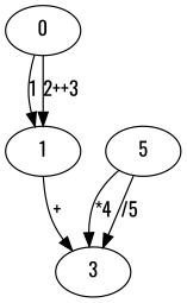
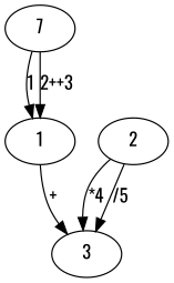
  digraph {
    fontname=Oswald
    node [fontname=Oswald]
    edge [fontname=Oswald]
-   0
+   0 [label=7]
    1
    3
-   2 [label=5]
+   2
    0 -> 1 [label=1]
    0 -> 1 [label="2++3"]
    1 -> 3 [label="+"]
    2 -> 3 [label="*4"]
    2 -> 3 [label="/5"]
  }
